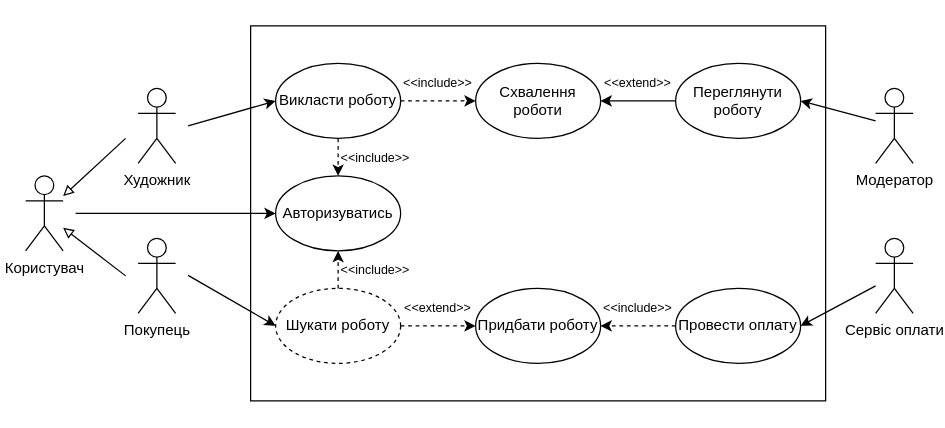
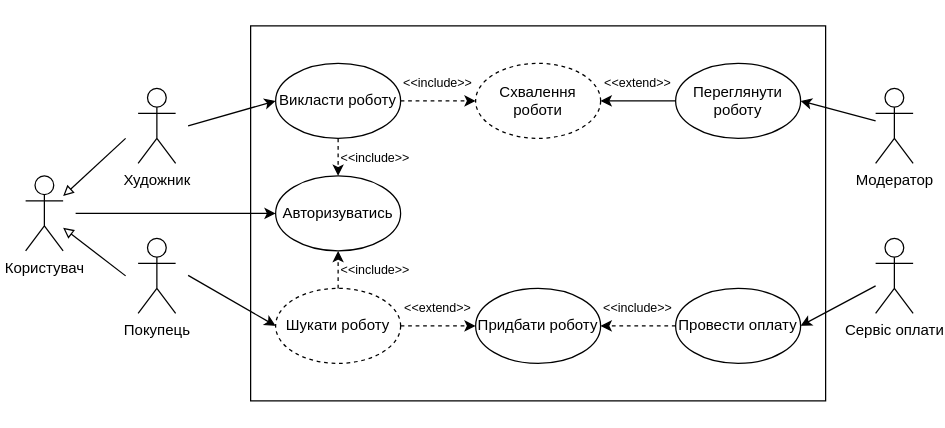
  <mxCell id="0" />
  <mxCell id="1" parent="0" />
  <mxCell id="2" value="" style="rounded=0;whiteSpace=wrap;html=1;" vertex="1" parent="1"><mxGeometry x="200" y="20" width="460" height="300" as="geometry" /></mxCell>
  <mxCell id="3" value="Художник" style="shape=umlActor;verticalLabelPosition=bottom;verticalAlign=top;html=1;outlineConnect=0;" parent="1" vertex="1"><mxGeometry x="110" y="70" width="30" height="60" as="geometry" /></mxCell>
  <mxCell id="4" value="Покупець" style="shape=umlActor;verticalLabelPosition=bottom;verticalAlign=top;html=1;outlineConnect=0;" parent="1" vertex="1"><mxGeometry x="110" y="190" width="30" height="60" as="geometry" /></mxCell>
  <mxCell id="5" value="Сервіс оплати" style="shape=umlActor;verticalLabelPosition=bottom;verticalAlign=top;html=1;outlineConnect=0;" parent="1" vertex="1"><mxGeometry x="700" y="190" width="30" height="60" as="geometry" /></mxCell>
  <mxCell id="6" value="Модератор" style="shape=umlActor;verticalLabelPosition=bottom;verticalAlign=top;html=1;outlineConnect=0;" parent="1" vertex="1"><mxGeometry x="700" y="70" width="30" height="60" as="geometry" /></mxCell>
  <mxCell id="7" style="edgeStyle=orthogonalEdgeStyle;rounded=0;orthogonalLoop=1;jettySize=auto;html=1;entryX=0;entryY=0.5;entryDx=0;entryDy=0;dashed=1;fontSize=10;" parent="1" source="8" target="11" edge="1"><mxGeometry relative="1" as="geometry" /></mxCell>
  <mxCell id="8" value="Викласти роботу" style="ellipse;whiteSpace=wrap;html=1;" parent="1" vertex="1"><mxGeometry x="220" y="50" width="100" height="60" as="geometry" /></mxCell>
  <mxCell id="9" value="Придбати роботу" style="ellipse;whiteSpace=wrap;html=1;" parent="1" vertex="1"><mxGeometry x="380" y="230" width="100" height="60" as="geometry" /></mxCell>
  <mxCell id="10" value="Шукати роботу" style="ellipse;whiteSpace=wrap;html=1;dashed=1;" parent="1" vertex="1"><mxGeometry x="220" y="230" width="100" height="60" as="geometry" /></mxCell>
- <mxCell id="11" value="Схвалення роботи" style="ellipse;whiteSpace=wrap;html=1;" parent="1" vertex="1"><mxGeometry x="380" y="50" width="100" height="60" as="geometry" /></mxCell>
+ <mxCell id="11" value="Схвалення роботи" style="ellipse;whiteSpace=wrap;html=1;dashed=1;" parent="1" vertex="1"><mxGeometry x="380" y="50" width="100" height="60" as="geometry" /></mxCell>
  <mxCell id="12" value="Провести оплату" style="ellipse;whiteSpace=wrap;html=1;" parent="1" vertex="1"><mxGeometry x="540" y="230" width="100" height="60" as="geometry" /></mxCell>
  <mxCell id="13" value="Переглянути роботу" style="ellipse;whiteSpace=wrap;html=1;" parent="1" vertex="1"><mxGeometry x="540" y="50" width="100" height="60" as="geometry" /></mxCell>
  <mxCell id="14" value="Користувач" style="shape=umlActor;verticalLabelPosition=bottom;verticalAlign=top;html=1;outlineConnect=0;" parent="1" vertex="1"><mxGeometry x="20" y="140" width="30" height="60" as="geometry" /></mxCell>
  <mxCell id="15" value="" style="endArrow=block;html=1;rounded=0;endFill=0;" parent="1" edge="1" target="14"><mxGeometry width="50" height="50" relative="1" as="geometry"><mxPoint x="100" y="110" as="sourcePoint" /><mxPoint x="50" y="160" as="targetPoint" /></mxGeometry></mxCell>
  <mxCell id="16" value="" style="endArrow=classic;html=1;rounded=0;entryX=0;entryY=0.5;entryDx=0;entryDy=0;" parent="1" target="8" edge="1"><mxGeometry width="50" height="50" relative="1" as="geometry"><mxPoint x="150" y="100" as="sourcePoint" /><mxPoint x="240" y="10" as="targetPoint" /></mxGeometry></mxCell>
  <mxCell id="17" value="" style="endArrow=classic;html=1;rounded=0;entryX=0;entryY=0.5;entryDx=0;entryDy=0;" parent="1" target="10" edge="1"><mxGeometry width="50" height="50" relative="1" as="geometry"><mxPoint x="150" y="219.58" as="sourcePoint" /><mxPoint x="220" y="219.58" as="targetPoint" /></mxGeometry></mxCell>
  <mxCell id="18" value="" style="endArrow=classic;html=1;rounded=0;exitX=1;exitY=0.5;exitDx=0;exitDy=0;entryX=0;entryY=0.5;entryDx=0;entryDy=0;dashed=1;" parent="1" source="10" target="9" edge="1"><mxGeometry width="50" height="50" relative="1" as="geometry"><mxPoint x="350" y="180" as="sourcePoint" /><mxPoint x="400" y="130" as="targetPoint" /></mxGeometry></mxCell>
  <mxCell id="19" value="&lt;font style=&quot;font-size: 10px;&quot;&gt;&amp;lt;&amp;lt;extend&amp;gt;&amp;gt;&lt;/font&gt;" style="text;html=1;strokeColor=none;fillColor=none;align=center;verticalAlign=middle;whiteSpace=wrap;rounded=0;" parent="1" vertex="1"><mxGeometry x="320" y="230" width="60" height="30" as="geometry" /></mxCell>
  <mxCell id="20" value="" style="endArrow=classic;html=1;rounded=0;fontSize=10;entryX=1;entryY=0.5;entryDx=0;entryDy=0;" parent="1" source="5" target="12" edge="1"><mxGeometry width="50" height="50" relative="1" as="geometry"><mxPoint x="570" y="330" as="sourcePoint" /><mxPoint x="620" y="280" as="targetPoint" /></mxGeometry></mxCell>
  <mxCell id="21" value="" style="endArrow=classic;html=1;rounded=0;fontSize=10;entryX=1;entryY=0.5;entryDx=0;entryDy=0;exitX=0;exitY=0.5;exitDx=0;exitDy=0;dashed=1;" parent="1" source="12" target="9" edge="1"><mxGeometry width="50" height="50" relative="1" as="geometry"><mxPoint x="540" y="220" as="sourcePoint" /><mxPoint x="480" y="220" as="targetPoint" /></mxGeometry></mxCell>
  <mxCell id="22" value="&lt;font style=&quot;font-size: 10px;&quot;&gt;&amp;lt;&amp;lt;include&amp;gt;&amp;gt;&lt;/font&gt;" style="text;html=1;strokeColor=none;fillColor=none;align=center;verticalAlign=middle;whiteSpace=wrap;rounded=0;" parent="1" vertex="1"><mxGeometry x="480" y="230" width="60" height="30" as="geometry" /></mxCell>
  <mxCell id="23" value="Авторизуватись" style="ellipse;whiteSpace=wrap;html=1;" parent="1" vertex="1"><mxGeometry x="220" y="140" width="100" height="60" as="geometry" /></mxCell>
  <mxCell id="24" value="" style="endArrow=classic;html=1;rounded=0;fontSize=10;entryX=0.5;entryY=0;entryDx=0;entryDy=0;exitX=0.5;exitY=1;exitDx=0;exitDy=0;dashed=1;" parent="1" source="8" target="23" edge="1"><mxGeometry width="50" height="50" relative="1" as="geometry"><mxPoint x="270" y="120" as="sourcePoint" /><mxPoint x="410" y="100" as="targetPoint" /></mxGeometry></mxCell>
  <mxCell id="25" value="" style="endArrow=classic;html=1;rounded=0;fontSize=10;exitX=0.5;exitY=0;exitDx=0;exitDy=0;entryX=0.5;entryY=1;entryDx=0;entryDy=0;dashed=1;" parent="1" source="10" target="23" edge="1"><mxGeometry width="50" height="50" relative="1" as="geometry"><mxPoint x="190" y="230" as="sourcePoint" /><mxPoint x="240" y="180" as="targetPoint" /></mxGeometry></mxCell>
  <mxCell id="26" value="" style="endArrow=classic;html=1;rounded=0;dashed=0;fontSize=10;exitX=0;exitY=0.5;exitDx=0;exitDy=0;entryX=1;entryY=0.5;entryDx=0;entryDy=0;" parent="1" source="13" target="11" edge="1"><mxGeometry width="50" height="50" relative="1" as="geometry"><mxPoint x="480" y="30" as="sourcePoint" /><mxPoint x="530" y="-20" as="targetPoint" /></mxGeometry></mxCell>
  <mxCell id="27" value="" style="endArrow=classic;html=1;rounded=0;fontSize=10;entryX=1;entryY=0.5;entryDx=0;entryDy=0;" parent="1" source="6" target="13" edge="1"><mxGeometry width="50" height="50" relative="1" as="geometry"><mxPoint x="690" y="98" as="sourcePoint" /><mxPoint x="630" y="130" as="targetPoint" /></mxGeometry></mxCell>
  <mxCell id="28" value="&lt;font style=&quot;font-size: 10px;&quot;&gt;&amp;lt;&amp;lt;include&amp;gt;&amp;gt;&lt;/font&gt;" style="text;html=1;strokeColor=none;fillColor=none;align=center;verticalAlign=middle;whiteSpace=wrap;rounded=0;" parent="1" vertex="1"><mxGeometry x="270" y="110" width="60" height="30" as="geometry" /></mxCell>
  <mxCell id="29" value="&lt;font style=&quot;font-size: 10px;&quot;&gt;&amp;lt;&amp;lt;include&amp;gt;&amp;gt;&lt;/font&gt;" style="text;html=1;strokeColor=none;fillColor=none;align=center;verticalAlign=middle;whiteSpace=wrap;rounded=0;" parent="1" vertex="1"><mxGeometry x="270" y="200" width="60" height="30" as="geometry" /></mxCell>
  <mxCell id="30" value="&lt;font style=&quot;font-size: 10px;&quot;&gt;&amp;lt;&amp;lt;include&amp;gt;&amp;gt;&lt;/font&gt;" style="text;html=1;strokeColor=none;fillColor=none;align=center;verticalAlign=middle;whiteSpace=wrap;rounded=0;" parent="1" vertex="1"><mxGeometry x="320" y="50" width="60" height="30" as="geometry" /></mxCell>
  <mxCell id="31" value="&lt;font style=&quot;font-size: 10px;&quot;&gt;&amp;lt;&amp;lt;extend&amp;gt;&amp;gt;&lt;/font&gt;" style="text;html=1;strokeColor=none;fillColor=none;align=center;verticalAlign=middle;whiteSpace=wrap;rounded=0;" parent="1" vertex="1"><mxGeometry x="480" y="50" width="60" height="30" as="geometry" /></mxCell>
  <mxCell id="32" value="" style="endArrow=block;html=1;rounded=0;endFill=0;" edge="1" parent="1" target="14"><mxGeometry width="50" height="50" relative="1" as="geometry"><mxPoint x="100" y="220" as="sourcePoint" /><mxPoint x="50" y="160" as="targetPoint" /></mxGeometry></mxCell>
  <mxCell id="33" value="" style="endArrow=classic;html=1;rounded=0;entryX=0;entryY=0.5;entryDx=0;entryDy=0;" edge="1" parent="1" target="23"><mxGeometry width="50" height="50" relative="1" as="geometry"><mxPoint x="60" y="170" as="sourcePoint" /><mxPoint x="230" y="270" as="targetPoint" /></mxGeometry></mxCell>
